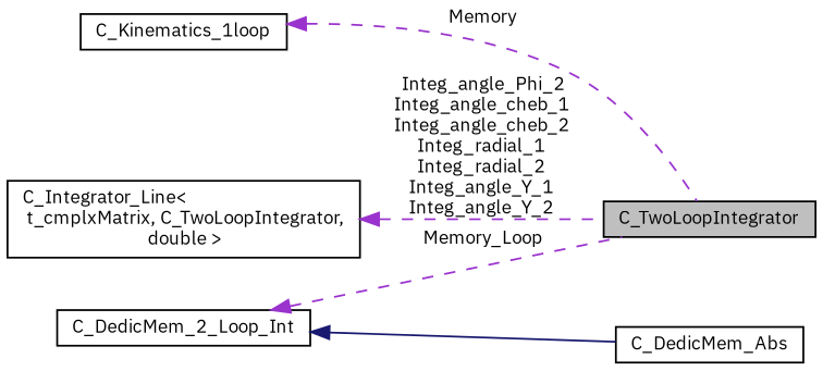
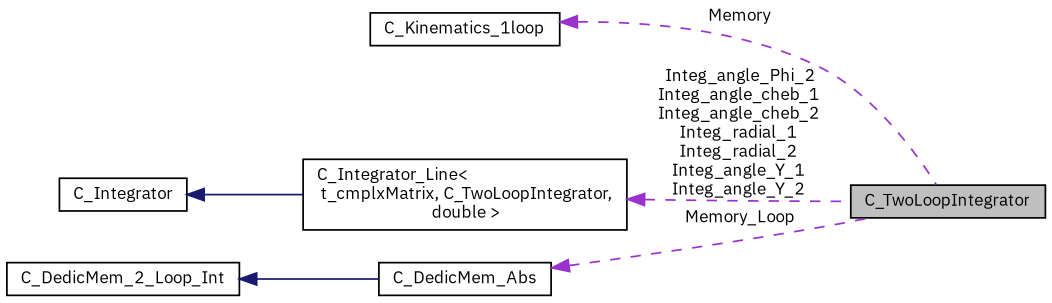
  digraph {
    fontname="IBM Plex Sans"
    rankdir=LR
    node [color=black fillcolor=white fontname="IBM Plex Sans" fontsize=10 shape=record style=filled]
    edge [color=darkorchid3 dir=back fontname="IBM Plex Sans" fontsize=10 labelfontname=Helvetica labelfontsize=10 style=dashed]
    n1 [fillcolor=grey75 fontcolor=black height=0.2 label=C_TwoLoopIntegrator width=0.4]
    n2 [height=0.2 label=C_Kinematics_1loop width=0.4]
    n3 [height=0.2 label="C_Integrator_Line\<\l t_cmplxMatrix, C_TwoLoopIntegrator,\l double \>" width=0.4]
+   n4 [height=0.2 label=C_Integrator width=0.4]
    n5 [height=0.2 label=C_DedicMem_2_Loop_Int width=0.4]
    n6 [height=0.2 label=C_DedicMem_Abs width=0.4]
    n2 -> n1 [label=" Memory"]
    n3 -> n1 [label=" Integ_angle_Phi_2\nInteg_angle_cheb_1\nInteg_angle_cheb_2\nInteg_radial_1\nInteg_radial_2\nInteg_angle_Y_1\nInteg_angle_Y_2"]
-   n5 -> n1 [label=" Memory_Loop"]
+   n4 -> n3 [color=midnightblue style=solid]
+   n6 -> n1 [label=" Memory_Loop"]
    n5 -> n6 [color=midnightblue style=solid]
  }
